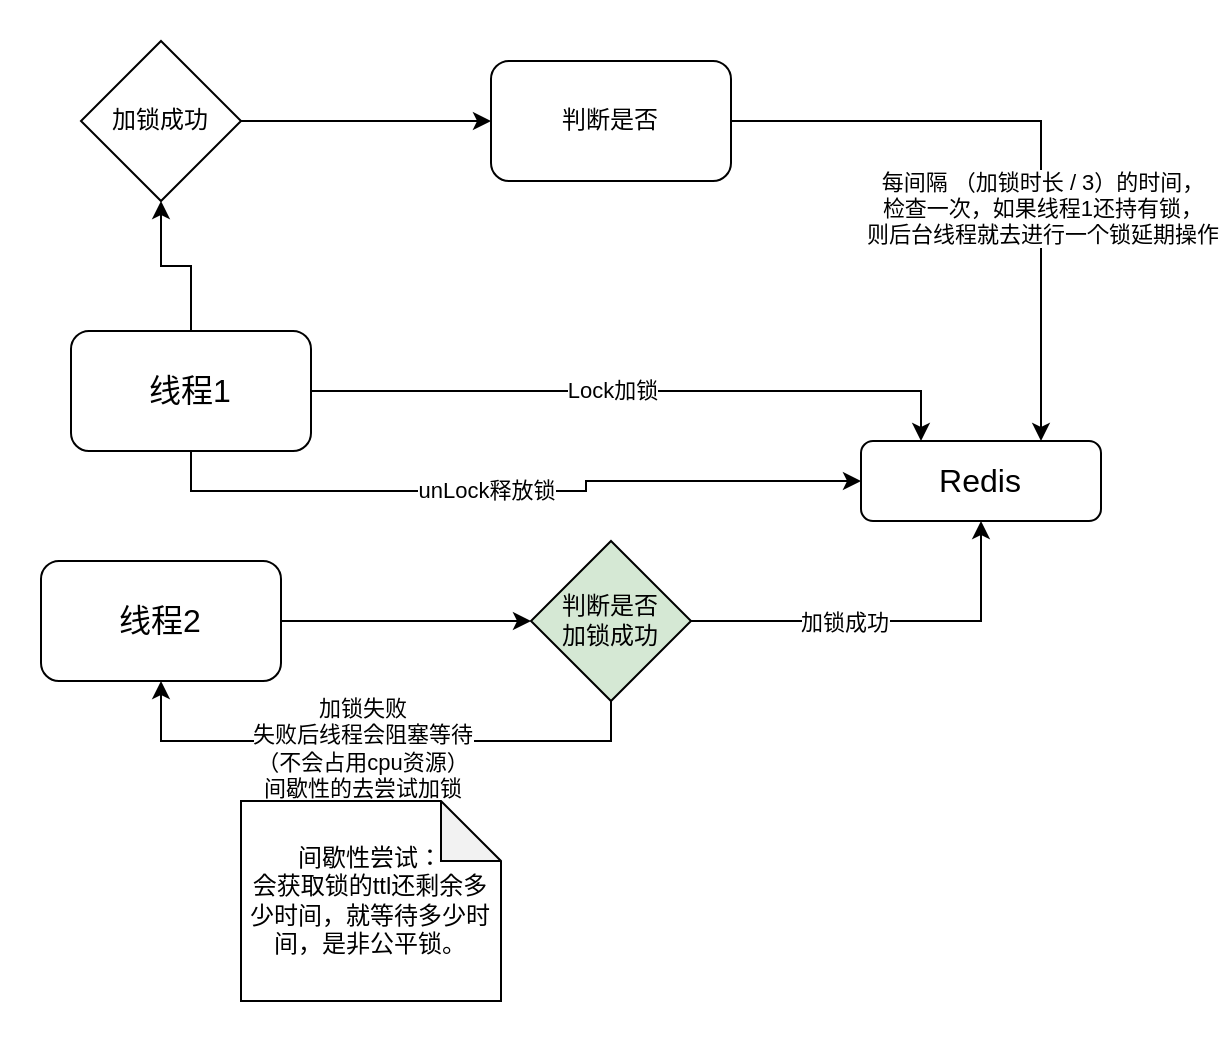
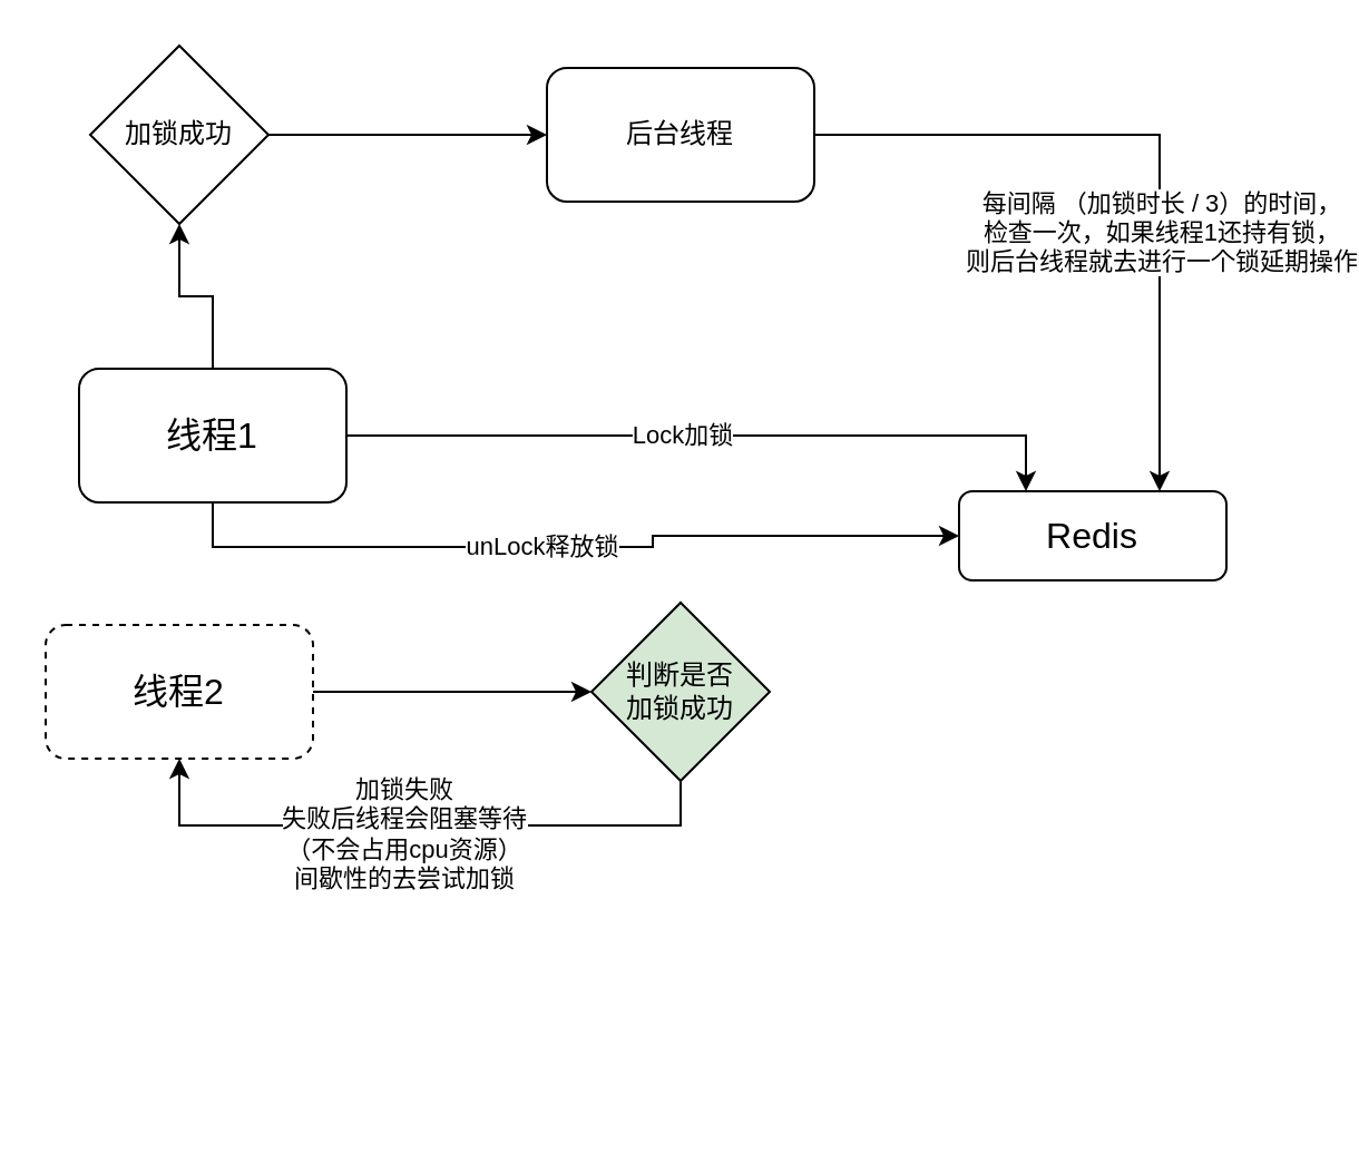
  <mxCell id="0" />
  <mxCell id="1" parent="0" />
  <mxCell id="2" style="edgeStyle=orthogonalEdgeStyle;rounded=0;orthogonalLoop=1;jettySize=auto;html=1;exitX=1;exitY=0.5;exitDx=0;exitDy=0;entryX=0.25;entryY=0;entryDx=0;entryDy=0;" edge="1" parent="1" source="7" target="10"><mxGeometry relative="1" as="geometry" /></mxCell>
  <mxCell id="3" value="Lock加锁" style="edgeLabel;html=1;align=center;verticalAlign=middle;resizable=0;points=[];" vertex="1" connectable="0" parent="2"><mxGeometry x="-0.089" y="2" relative="1" as="geometry"><mxPoint y="1" as="offset" /></mxGeometry></mxCell>
  <mxCell id="4" style="edgeStyle=orthogonalEdgeStyle;rounded=0;orthogonalLoop=1;jettySize=auto;html=1;exitX=0.5;exitY=0;exitDx=0;exitDy=0;entryX=0.5;entryY=1;entryDx=0;entryDy=0;" edge="1" parent="1" source="7" target="12"><mxGeometry relative="1" as="geometry" /></mxCell>
  <mxCell id="5" style="edgeStyle=orthogonalEdgeStyle;rounded=0;orthogonalLoop=1;jettySize=auto;html=1;exitX=0.5;exitY=1;exitDx=0;exitDy=0;entryX=0;entryY=0.5;entryDx=0;entryDy=0;" edge="1" parent="1" source="7" target="10"><mxGeometry relative="1" as="geometry" /></mxCell>
  <mxCell id="6" value="unLock释放锁" style="edgeLabel;html=1;align=center;verticalAlign=middle;resizable=0;points=[];" vertex="1" connectable="0" parent="5"><mxGeometry x="-0.074" y="2" relative="1" as="geometry"><mxPoint y="1" as="offset" /></mxGeometry></mxCell>
  <mxCell id="7" value="&lt;font style=&quot;font-size: 16px;&quot;&gt;线程1&lt;/font&gt;" style="rounded=1;whiteSpace=wrap;html=1;" vertex="1" parent="1"><mxGeometry x="35" y="165" width="120" height="60" as="geometry" /></mxCell>
  <mxCell id="8" style="edgeStyle=orthogonalEdgeStyle;rounded=0;orthogonalLoop=1;jettySize=auto;html=1;exitX=1;exitY=0.5;exitDx=0;exitDy=0;entryX=0;entryY=0.5;entryDx=0;entryDy=0;" edge="1" parent="1" source="9" target="20"><mxGeometry relative="1" as="geometry" /></mxCell>
- <mxCell id="9" value="&lt;font style=&quot;font-size: 16px;&quot;&gt;线程2&lt;/font&gt;" style="rounded=1;whiteSpace=wrap;html=1;" vertex="1" parent="1"><mxGeometry x="20" y="280" width="120" height="60" as="geometry" /></mxCell>
+ <mxCell id="9" value="&lt;font style=&quot;font-size: 16px;&quot;&gt;线程2&lt;/font&gt;" style="rounded=1;whiteSpace=wrap;html=1;dashed=1;" vertex="1" parent="1"><mxGeometry x="20" y="280" width="120" height="60" as="geometry" /></mxCell>
  <mxCell id="10" value="&lt;font style=&quot;font-size: 16px;&quot;&gt;Redis&lt;/font&gt;" style="rounded=1;whiteSpace=wrap;html=1;" vertex="1" parent="1"><mxGeometry x="430" y="220" width="120" height="40" as="geometry" /></mxCell>
  <mxCell id="11" style="edgeStyle=orthogonalEdgeStyle;rounded=0;orthogonalLoop=1;jettySize=auto;html=1;exitX=1;exitY=0.5;exitDx=0;exitDy=0;" edge="1" parent="1" source="12" target="15"><mxGeometry relative="1" as="geometry" /></mxCell>
  <mxCell id="12" value="加锁成功" style="rhombus;whiteSpace=wrap;html=1;" vertex="1" parent="1"><mxGeometry x="40" y="20" width="80" height="80" as="geometry" /></mxCell>
  <mxCell id="13" style="edgeStyle=orthogonalEdgeStyle;rounded=0;orthogonalLoop=1;jettySize=auto;html=1;exitX=1;exitY=0.5;exitDx=0;exitDy=0;entryX=0.75;entryY=0;entryDx=0;entryDy=0;" edge="1" parent="1" source="15" target="10"><mxGeometry relative="1" as="geometry" /></mxCell>
  <mxCell id="14" value="每间隔 （加锁时长 / 3）的时间，&lt;div&gt;检查一次，如果线程1还持有锁，&lt;/div&gt;&lt;div&gt;则后台线程就去进行一个锁延期操作&lt;/div&gt;" style="edgeLabel;html=1;align=center;verticalAlign=middle;resizable=0;points=[];" vertex="1" connectable="0" parent="13"><mxGeometry x="0.248" relative="1" as="geometry"><mxPoint y="1" as="offset" /></mxGeometry></mxCell>
- <mxCell id="15" value="判断是否" style="rounded=1;whiteSpace=wrap;html=1;" vertex="1" parent="1"><mxGeometry x="245" y="30" width="120" height="60" as="geometry" /></mxCell>
- <mxCell id="16" style="edgeStyle=orthogonalEdgeStyle;rounded=0;orthogonalLoop=1;jettySize=auto;html=1;exitX=1;exitY=0.5;exitDx=0;exitDy=0;entryX=0.5;entryY=1;entryDx=0;entryDy=0;" edge="1" parent="1" source="20" target="10"><mxGeometry relative="1" as="geometry" /></mxCell>
- <mxCell id="17" value="加锁成功" style="edgeLabel;html=1;align=center;verticalAlign=middle;resizable=0;points=[];" vertex="1" connectable="0" parent="16"><mxGeometry x="-0.223" y="1" relative="1" as="geometry"><mxPoint y="1" as="offset" /></mxGeometry></mxCell>
+ <mxCell id="15" value="后台线程" style="rounded=1;whiteSpace=wrap;html=1;" vertex="1" parent="1"><mxGeometry x="245" y="30" width="120" height="60" as="geometry" /></mxCell>
  <mxCell id="18" style="edgeStyle=orthogonalEdgeStyle;rounded=0;orthogonalLoop=1;jettySize=auto;html=1;exitX=0.5;exitY=1;exitDx=0;exitDy=0;entryX=0.5;entryY=1;entryDx=0;entryDy=0;" edge="1" parent="1" source="20" target="9"><mxGeometry relative="1" as="geometry" /></mxCell>
  <mxCell id="19" value="加锁失败&lt;div&gt;失败后线程会阻塞等待&lt;/div&gt;&lt;div&gt;（不会占用cpu资源）&lt;/div&gt;&lt;div&gt;间歇性的去尝试加锁&lt;/div&gt;" style="edgeLabel;html=1;align=center;verticalAlign=middle;resizable=0;points=[];" vertex="1" connectable="0" parent="18"><mxGeometry x="0.054" y="3" relative="1" as="geometry"><mxPoint as="offset" /></mxGeometry></mxCell>
  <mxCell id="20" value="判断是否&lt;div&gt;加锁&lt;span style=&quot;background-color: transparent; color: light-dark(rgb(0, 0, 0), rgb(255, 255, 255));&quot;&gt;成功&lt;/span&gt;&lt;/div&gt;" style="rhombus;whiteSpace=wrap;html=1;fillColor=#d5e8d4;" vertex="1" parent="1"><mxGeometry x="265" y="270" width="80" height="80" as="geometry" /></mxCell>
- <mxCell id="21" value="间歇性尝试：&lt;div&gt;会获取锁的ttl还剩余多少时间，就等待多少时间，是非公平锁。&lt;/div&gt;" style="shape=note;whiteSpace=wrap;html=1;backgroundOutline=1;darkOpacity=0.05;" vertex="1" parent="1"><mxGeometry x="120" y="400" width="130" height="100" as="geometry" /></mxCell>
